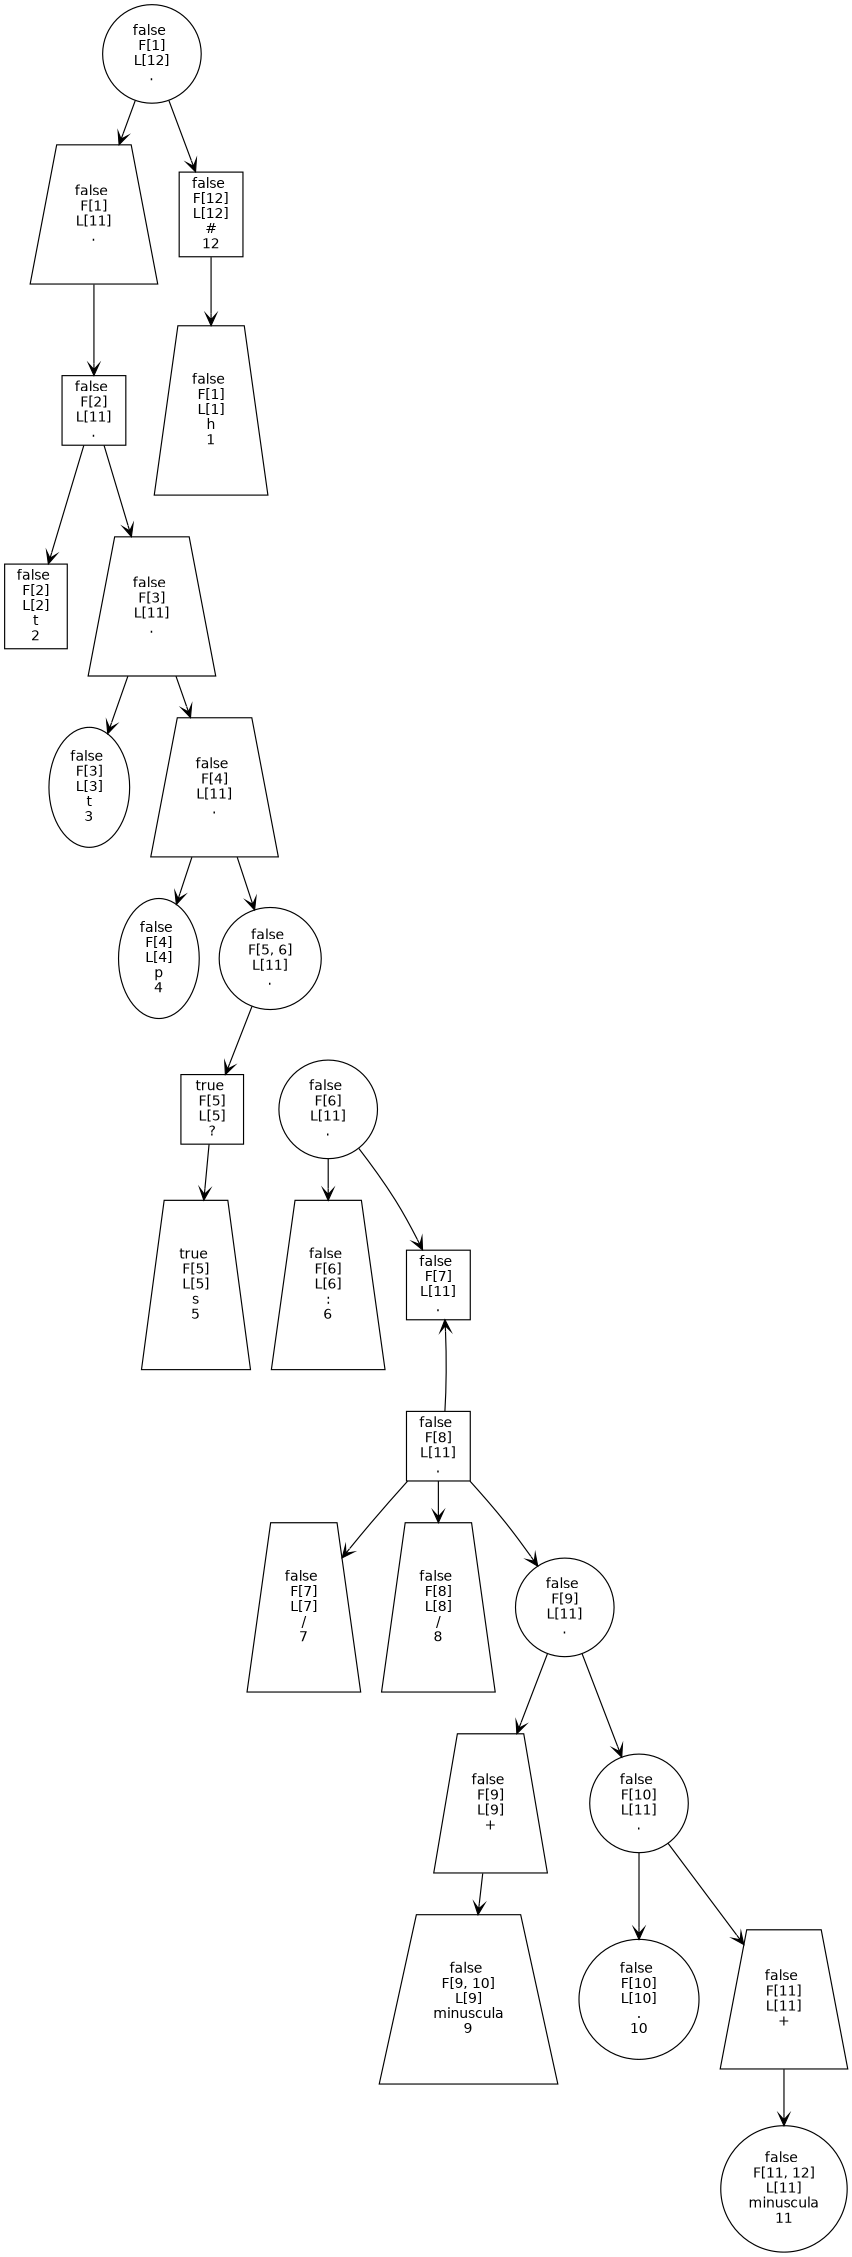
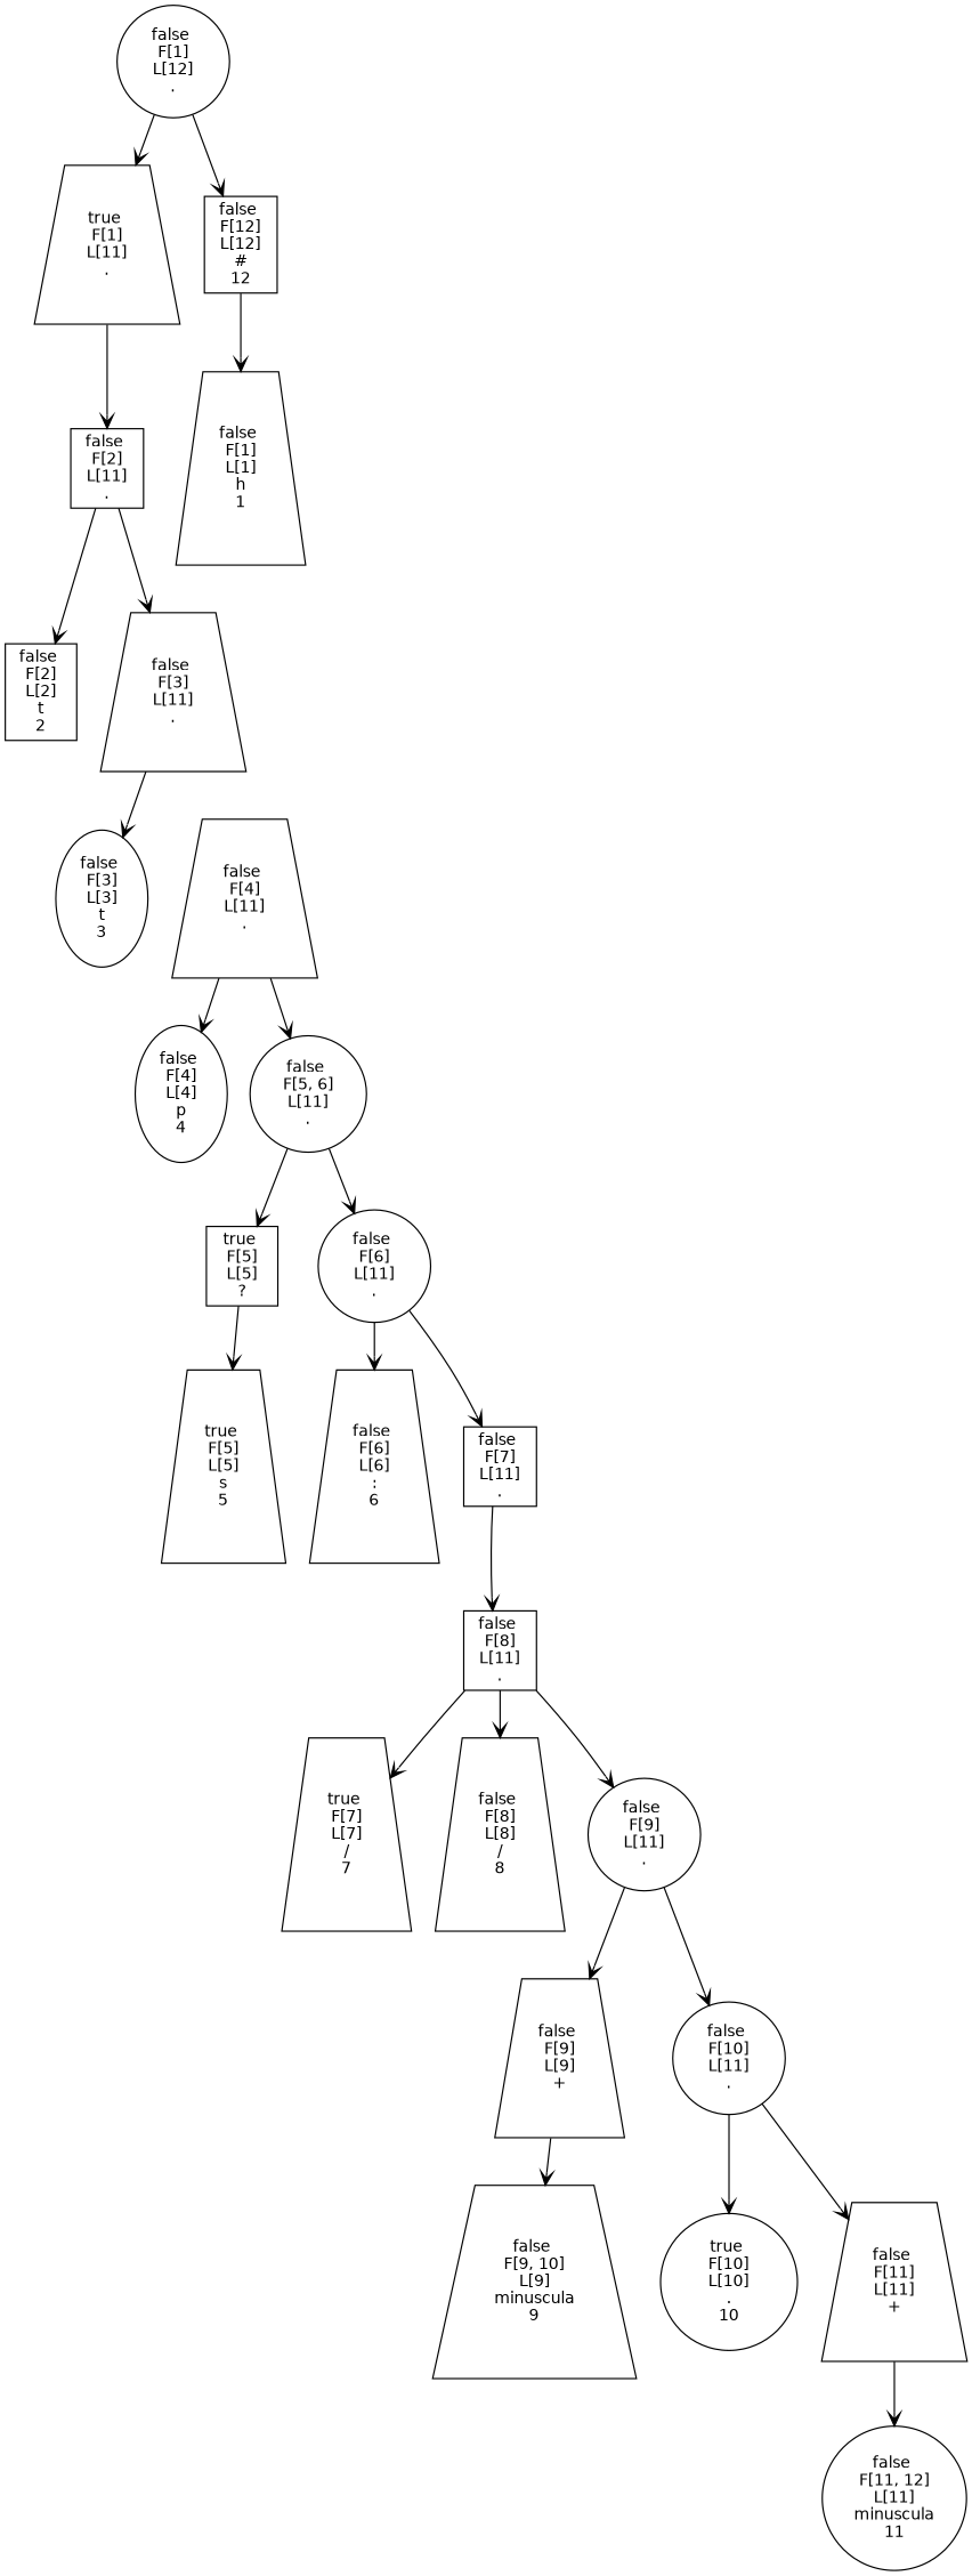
  digraph {
    node [fontname=Helvetica fontsize=12 shape=trapezium]
    edge [arrowhead=vee arrowtail=none]
    n1 [label="false \n F[1] \n L[12] \n . " shape=circle]
-   n2 [label="false \n F[1] \n L[11] \n . "]
+   n2 [label="true \n F[1] \n L[11] \n . "]
    n3 [label="false \n F[12] \n L[12] \n#\n 12 " shape=box]
    n4 [label="false \n F[2] \n L[11] \n . " shape=box]
    n5 [label="false \n F[1] \n L[1] \nh\n 1 "]
    n6 [label="false \n F[2] \n L[2] \nt\n 2 " shape=box]
    n7 [label="false \n F[3] \n L[11] \n . "]
    n8 [label="false \n F[3] \n L[3] \nt\n 3 " shape=ellipse]
    n9 [label="false \n F[4] \n L[11] \n . "]
    n10 [label="false \n F[4] \n L[4] \np\n 4 " shape=ellipse]
    n11 [label="false \n F[5, 6] \n L[11] \n . " shape=circle]
    n12 [label="true \n F[5] \n L[5] \n ? " shape=box]
    n13 [label="false \n F[6] \n L[11] \n . " shape=circle]
    n14 [label="true \n F[5] \n L[5] \ns\n 5 "]
    n15 [label="false \n F[6] \n L[6] \n:\n 6 "]
    n16 [label="false \n F[7] \n L[11] \n . " shape=box]
    n17 [label="false \n F[8] \n L[11] \n . " shape=box]
-   n18 [label="false \n F[7] \n L[7] \n/\n 7 "]
+   n18 [label="true \n F[7] \n L[7] \n/\n 7 "]
    n19 [label="false \n F[8] \n L[8] \n/\n 8 "]
    n20 [label="false \n F[9] \n L[11] \n . " shape=circle]
    n21 [label="false \n F[9] \n L[9] \n + "]
    n22 [label="false \n F[10] \n L[11] \n . " shape=circle]
    n23 [label="false \n F[9, 10] \n L[9] \nminuscula\n 9 "]
-   n24 [label="false \n F[10] \n L[10] \n.\n 10 " shape=circle]
+   n24 [label="true \n F[10] \n L[10] \n.\n 10 " shape=circle]
    n25 [label="false \n F[11] \n L[11] \n + "]
    n26 [label="false \n F[11, 12] \n L[11] \nminuscula\n 11 " shape=circle]
    n1 -> n2
    n1 -> n3
    n2 -> n4
    n3 -> n5
    n4 -> n6
    n4 -> n7
    n7 -> n8
-   n7 -> n9
    n9 -> n10
    n9 -> n11
    n11 -> n12
+   n11 -> n13
    n12 -> n14
    n13 -> n15
    n13 -> n16
-   n17 -> n16
+   n16 -> n17
    n17 -> n18
    n17 -> n19
    n17 -> n20
    n20 -> n21
    n20 -> n22
    n21 -> n23
    n22 -> n24
    n22 -> n25
    n25 -> n26
  }
